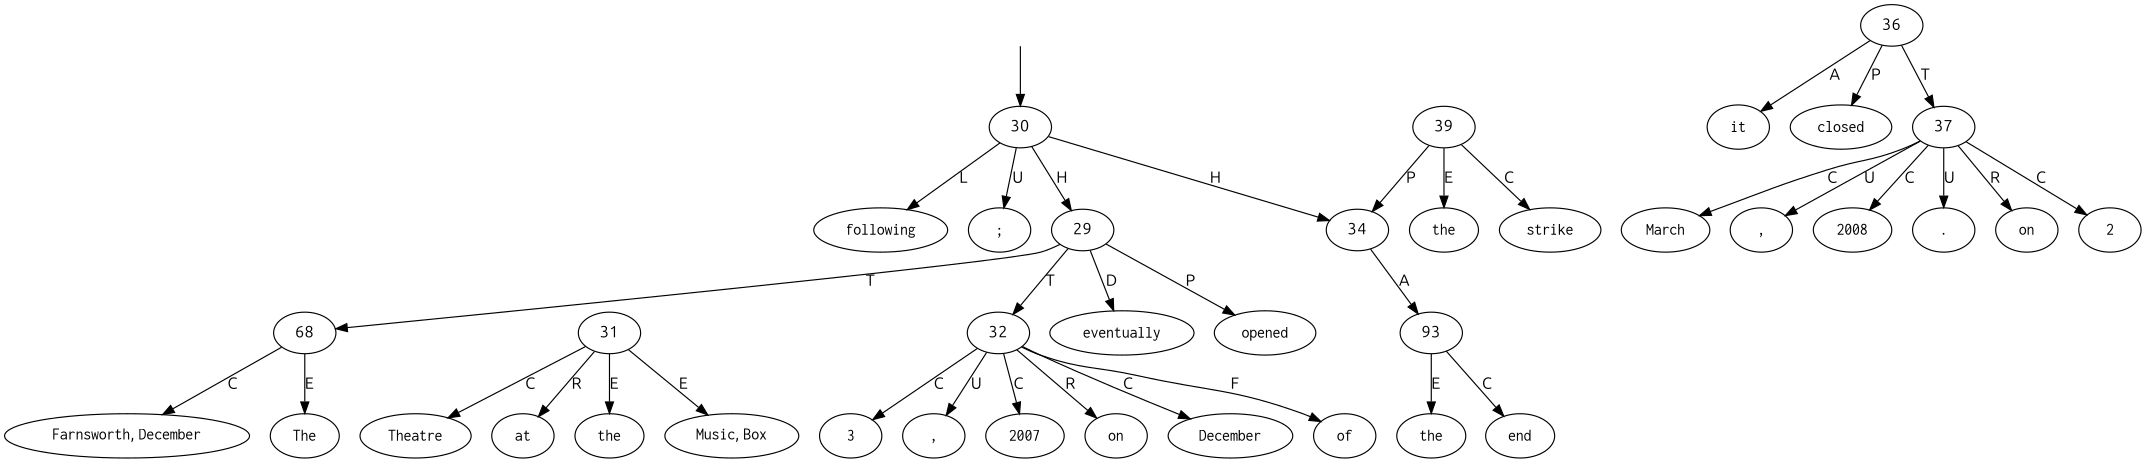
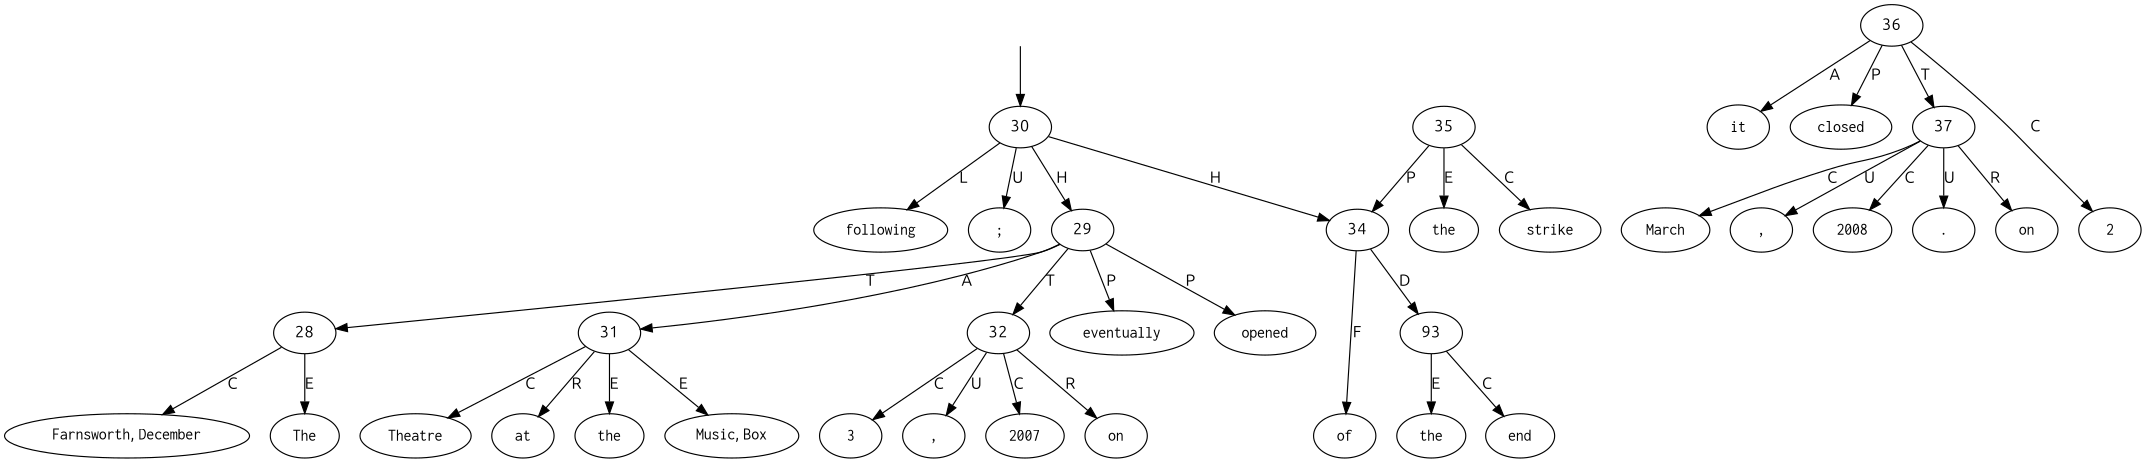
  digraph {
    fontname=Ubuntu
    node [fontname=Ubuntu shape=oval]
    edge [fontname=Ubuntu]
    top [style=invis shape=""]
    30 [shape=""]
    n3 [label=<<table align="center" border="0" cellspacing="0"><tr><td colspan="2"><font face="Courier">following</font></td></tr></table>>]
    n4 [label=<<table align="center" border="0" cellspacing="0"><tr><td colspan="2"><font face="Courier">;</font></td></tr></table>>]
    29 [shape=""]
    34 [shape=""]
    n7 [label=<<table align="center" border="0" cellspacing="0"><tr><td colspan="2"><font face="Courier">eventually</font></td></tr></table>>]
    n8 [label=<<table align="center" border="0" cellspacing="0"><tr><td colspan="2"><font face="Courier">opened</font></td></tr></table>>]
-   28 [label=68 shape=""]
+   28 [shape=""]
    31 [shape=""]
    32 [shape=""]
    n12 [label=<<table align="center" border="0" cellspacing="0"><tr><td colspan="2"><font face="Courier">of</font></td></tr></table>>]
    n13 [label=93 shape=""]
    36 [shape=""]
    n15 [label=<<table align="center" border="0" cellspacing="0"><tr><td colspan="2"><font face="Courier">it</font></td></tr></table>>]
    n16 [label=<<table align="center" border="0" cellspacing="0"><tr><td colspan="2"><font face="Courier">closed</font></td></tr></table>>]
    37 [shape=""]
    n18 [label=<<table align="center" border="0" cellspacing="0"><tr><td colspan="2"><font face="Courier">The</font></td></tr></table>>]
    n19 [label=<<table align="center" border="0" cellspacing="0"><tr><td colspan="2"><font face="Courier">Farnsworth</font>,&nbsp;<font face="Courier">December</font></td></tr></table>>]
    n20 [label=<<table align="center" border="0" cellspacing="0"><tr><td colspan="2"><font face="Courier">at</font></td></tr></table>>]
    n21 [label=<<table align="center" border="0" cellspacing="0"><tr><td colspan="2"><font face="Courier">the</font></td></tr></table>>]
    n22 [label=<<table align="center" border="0" cellspacing="0"><tr><td colspan="2"><font face="Courier">Music</font>,&nbsp;<font face="Courier">Box</font></td></tr></table>>]
    n23 [label=<<table align="center" border="0" cellspacing="0"><tr><td colspan="2"><font face="Courier">Theatre</font></td></tr></table>>]
    n24 [label=<<table align="center" border="0" cellspacing="0"><tr><td colspan="2"><font face="Courier">on</font></td></tr></table>>]
-   n25 [label=<<table align="center" border="0" cellspacing="0"><tr><td colspan="2"><font face="Courier">December</font></td></tr></table>>]
    n26 [label=<<table align="center" border="0" cellspacing="0"><tr><td colspan="2"><font face="Courier">3</font></td></tr></table>>]
    n27 [label=<<table align="center" border="0" cellspacing="0"><tr><td colspan="2"><font face="Courier">,</font></td></tr></table>>]
    n28 [label=<<table align="center" border="0" cellspacing="0"><tr><td colspan="2"><font face="Courier">2007</font></td></tr></table>>]
    n29 [label=<<table align="center" border="0" cellspacing="0"><tr><td colspan="2"><font face="Courier">the</font></td></tr></table>>]
    n30 [label=<<table align="center" border="0" cellspacing="0"><tr><td colspan="2"><font face="Courier">end</font></td></tr></table>>]
    n31 [label=<<table align="center" border="0" cellspacing="0"><tr><td colspan="2"><font face="Courier">the</font></td></tr></table>>]
    n32 [label=<<table align="center" border="0" cellspacing="0"><tr><td colspan="2"><font face="Courier">strike</font></td></tr></table>>]
    n33 [label=<<table align="center" border="0" cellspacing="0"><tr><td colspan="2"><font face="Courier">on</font></td></tr></table>>]
    n34 [label=<<table align="center" border="0" cellspacing="0"><tr><td colspan="2"><font face="Courier">March</font></td></tr></table>>]
    n35 [label=<<table align="center" border="0" cellspacing="0"><tr><td colspan="2"><font face="Courier">2</font></td></tr></table>>]
    n36 [label=<<table align="center" border="0" cellspacing="0"><tr><td colspan="2"><font face="Courier">,</font></td></tr></table>>]
    n37 [label=<<table align="center" border="0" cellspacing="0"><tr><td colspan="2"><font face="Courier">2008</font></td></tr></table>>]
    n38 [label=<<table align="center" border="0" cellspacing="0"><tr><td colspan="2"><font face="Courier">.</font></td></tr></table>>]
-   35 [label=39 shape=""]
+   35 [shape=""]
    top -> 30
    30 -> n3 [label=L]
    30 -> n4 [label=U]
    30 -> 29 [label=H]
    30 -> 34 [label=H]
-   29 -> n7 [label=D]
+   29 -> n7 [label=P]
    29 -> n8 [label=P]
    29 -> 28 [label=T]
+   29 -> 31 [label=A]
    29 -> 32 [label=T]
-   32 -> n12 [label=F]
-   34 -> n13 [label=A]
+   34 -> n12 [label=F]
+   34 -> n13 [label=D]
    28 -> n18 [label=E]
    28 -> n19 [label=C]
    31 -> n20 [label=R]
    31 -> n21 [label=E]
    31 -> n22 [label=E]
    31 -> n23 [label=C]
    32 -> n24 [label=R]
-   32 -> n25 [label=C]
    32 -> n26 [label=C]
    32 -> n27 [label=U]
    32 -> n28 [label=C]
    n13 -> n29 [label=E]
    n13 -> n30 [label=C]
    36 -> n15 [label=A]
    36 -> n16 [label=P]
    36 -> 37 [label=T]
    37 -> n33 [label=R]
    37 -> n34 [label=C]
-   37 -> n35 [label=C]
+   36 -> n35 [label=C]
    37 -> n36 [label=U]
    37 -> n37 [label=C]
    37 -> n38 [label=U]
    35 -> 34 [label=P]
    35 -> n31 [label=E]
    35 -> n32 [label=C]
  }
